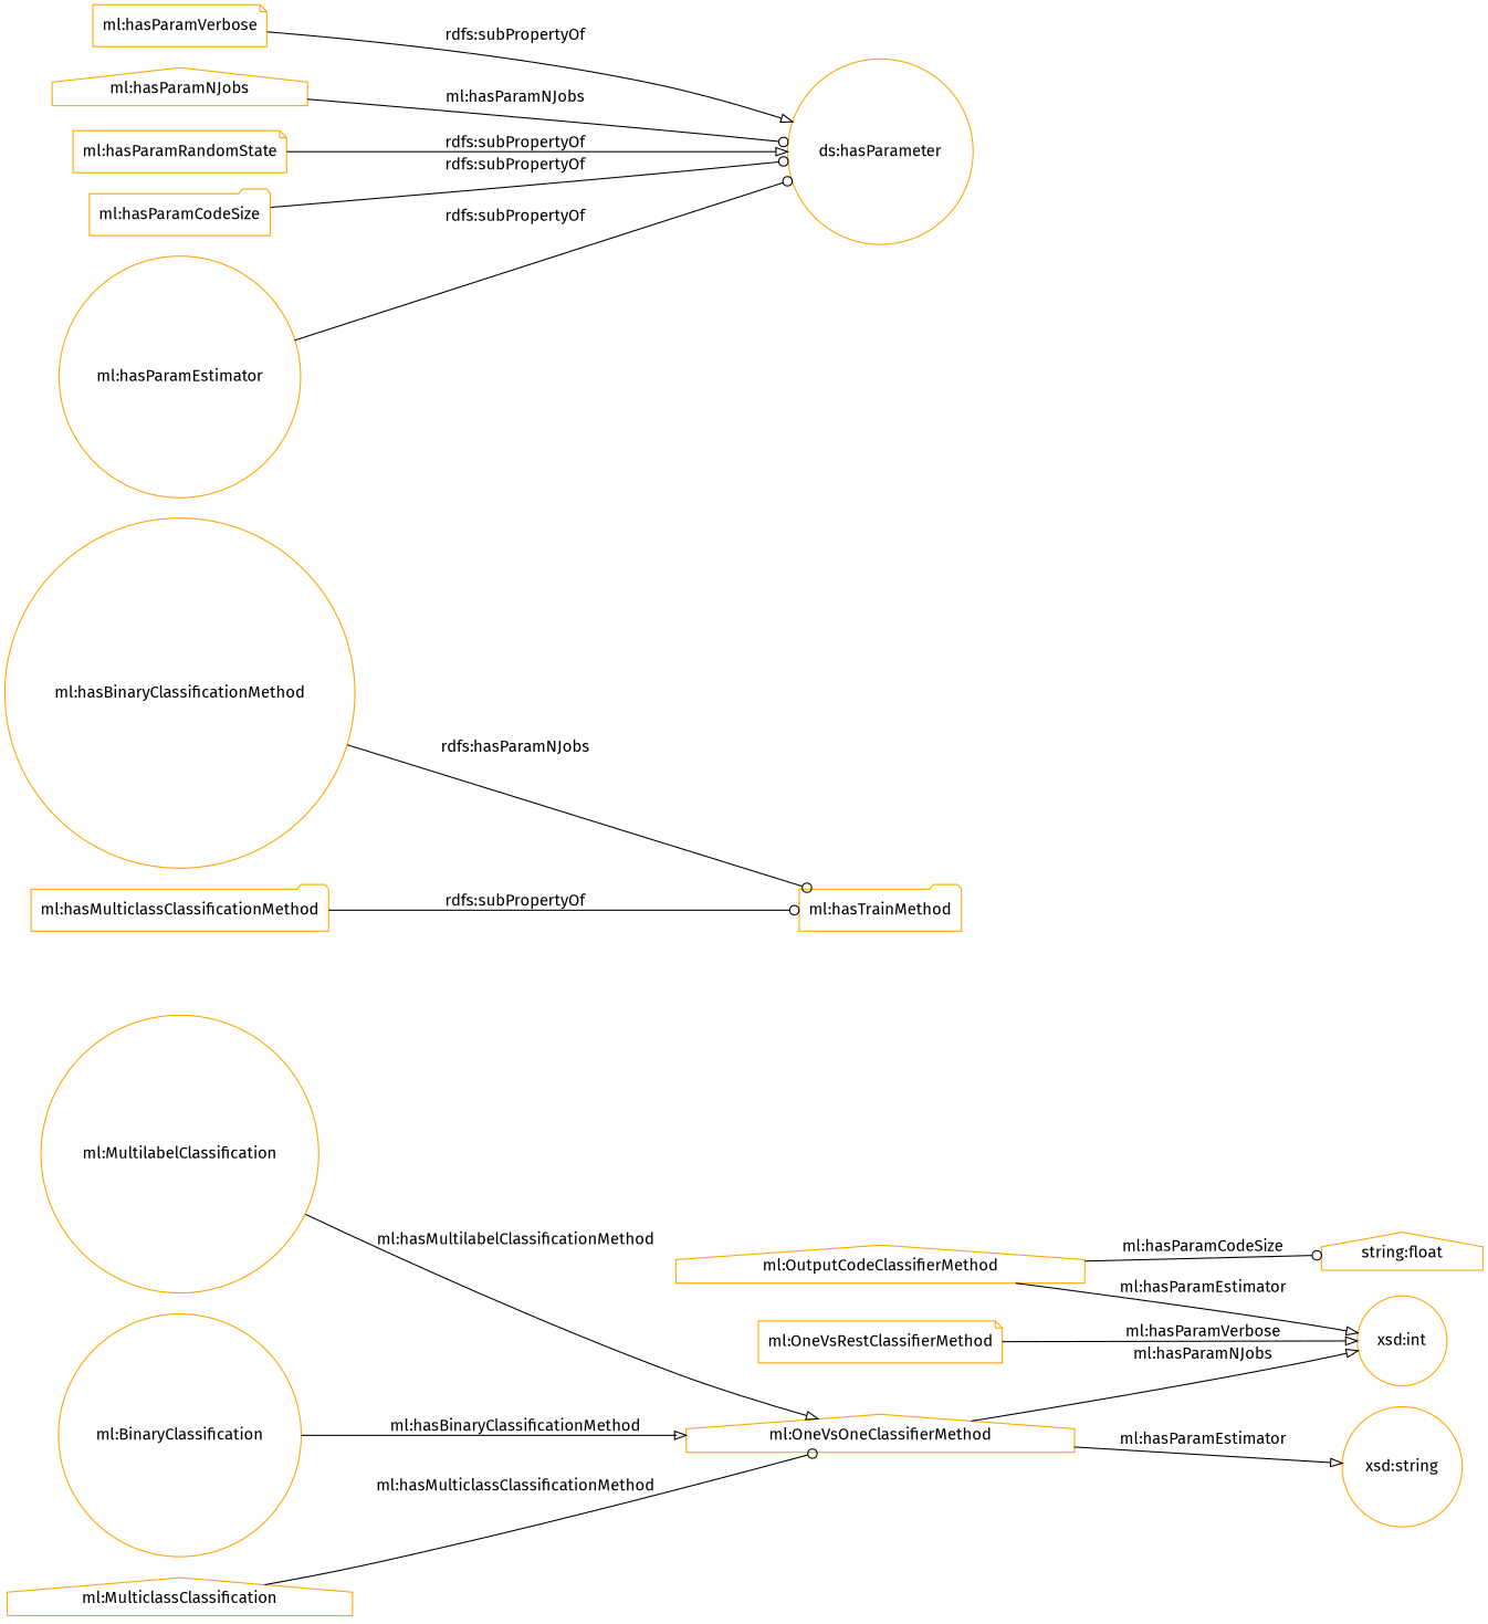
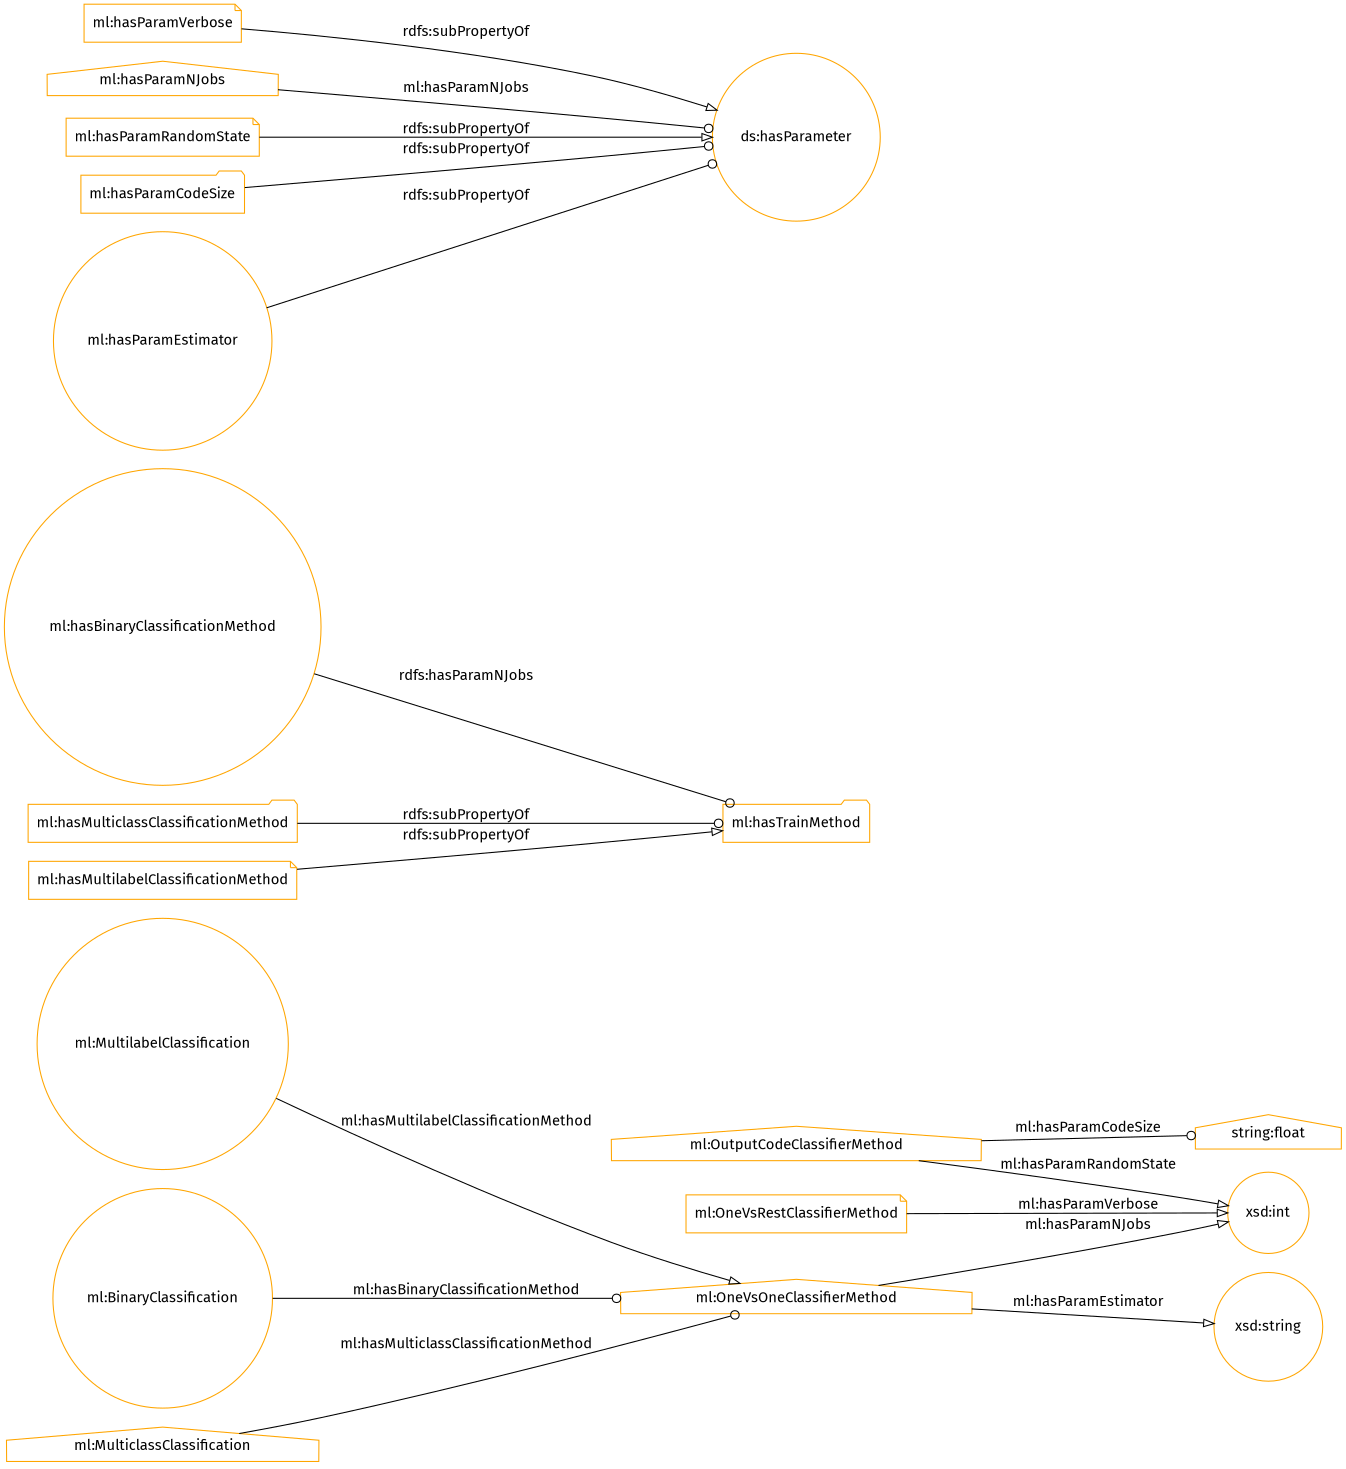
  digraph {
    fontname="Fira Sans"
    rankdir=LR
    node [color=orange fontname="Fira Sans" shape=circle]
    edge [arrowhead=odot fontname="Fira Sans"]
    "ml:OutputCodeClassifierMethod" [shape=house]
    n2 [label="string:float" shape=house]
    "xsd:int"
    "ml:OneVsRestClassifierMethod" [shape=note]
    "ml:OneVsOneClassifierMethod" [shape=house]
    "xsd:string"
    "ml:hasTrainMethod" [shape=folder]
    "ml:hasBinaryClassificationMethod"
    "ml:hasParamVerbose" [shape=note]
    "ds:hasParameter"
    "ml:hasParamNJobs" [shape=house]
    "ml:hasParamRandomState" [shape=note]
    "ml:hasMulticlassClassificationMethod" [shape=folder]
    "ml:hasParamCodeSize" [shape=folder]
+   "ml:hasMultilabelClassificationMethod" [shape=note]
    "ml:hasParamEstimator"
    "ml:MultilabelClassification"
    "ml:BinaryClassification"
    "ml:MulticlassClassification" [shape=house]
    "ml:OutputCodeClassifierMethod" -> n2 [label="ml:hasParamCodeSize"]
-   "ml:OutputCodeClassifierMethod" -> "xsd:int" [arrowhead=onormal label="ml:hasParamEstimator"]
+   "ml:OutputCodeClassifierMethod" -> "xsd:int" [arrowhead=onormal label="ml:hasParamRandomState"]
    "ml:OneVsRestClassifierMethod" -> "xsd:int" [arrowhead=onormal label="ml:hasParamVerbose"]
    "ml:OneVsOneClassifierMethod" -> "xsd:int" [arrowhead=onormal label="ml:hasParamNJobs"]
    "ml:OneVsOneClassifierMethod" -> "xsd:string" [arrowhead=onormal label="ml:hasParamEstimator"]
    "ml:hasBinaryClassificationMethod" -> "ml:hasTrainMethod" [label="rdfs:hasParamNJobs"]
    "ml:hasParamVerbose" -> "ds:hasParameter" [arrowhead=onormal label="rdfs:subPropertyOf"]
    "ml:hasParamNJobs" -> "ds:hasParameter" [label="ml:hasParamNJobs"]
    "ml:hasParamRandomState" -> "ds:hasParameter" [arrowhead=onormal label="rdfs:subPropertyOf"]
    "ml:hasMulticlassClassificationMethod" -> "ml:hasTrainMethod" [label="rdfs:subPropertyOf"]
    "ml:hasParamCodeSize" -> "ds:hasParameter" [label="rdfs:subPropertyOf"]
+   "ml:hasMultilabelClassificationMethod" -> "ml:hasTrainMethod" [arrowhead=onormal label="rdfs:subPropertyOf"]
    "ml:hasParamEstimator" -> "ds:hasParameter" [label="rdfs:subPropertyOf"]
    "ml:MultilabelClassification" -> "ml:OneVsOneClassifierMethod" [arrowhead=onormal label="ml:hasMultilabelClassificationMethod"]
-   "ml:BinaryClassification" -> "ml:OneVsOneClassifierMethod" [arrowhead=onormal label="ml:hasBinaryClassificationMethod"]
+   "ml:BinaryClassification" -> "ml:OneVsOneClassifierMethod" [label="ml:hasBinaryClassificationMethod"]
    "ml:MulticlassClassification" -> "ml:OneVsOneClassifierMethod" [label="ml:hasMulticlassClassificationMethod"]
  }
